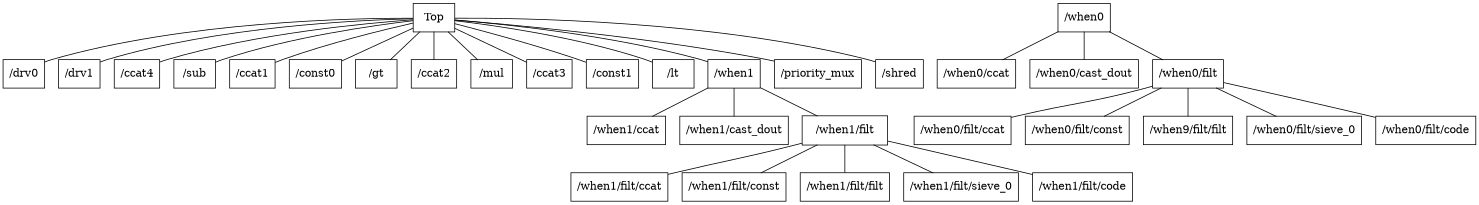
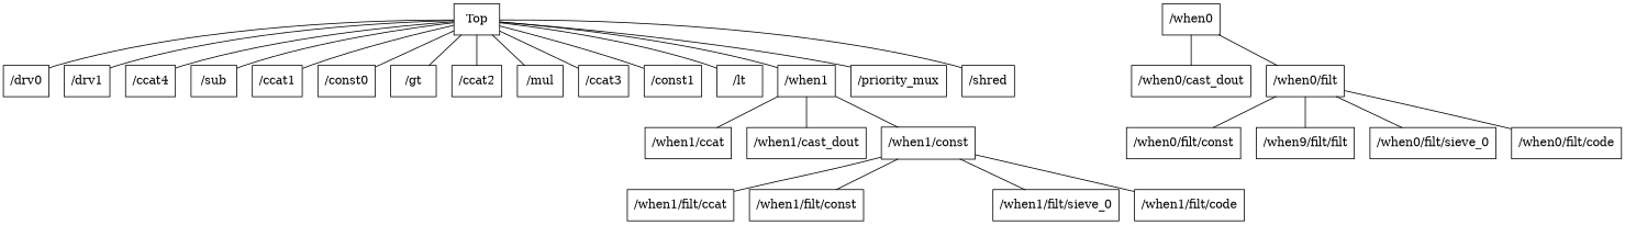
  graph {
    rankdir=TB
    node [shape=record]
    n1 [label=Top]
    n2 [label="/drv0"]
    n3 [label="/drv1"]
    n4 [label="/ccat4"]
    n5 [label="/sub"]
    n6 [label="/ccat1"]
    n7 [label="/const0"]
    n8 [label="/gt"]
    n9 [label="/ccat2"]
    n10 [label="/mul"]
    n11 [label="/ccat3"]
    n12 [label="/const1"]
    n13 [label="/lt"]
    n14 [label="/when1"]
    n15 [label="/priority_mux"]
    n16 [label="/shred"]
    n17 [label="/when0"]
-   n18 [label="/when0/ccat"]
    n19 [label="/when0/cast_dout"]
    n20 [label="/when0/filt"]
    n21 [label="/when1/ccat"]
    n22 [label="/when1/cast_dout"]
-   n23 [label="/when1/filt"]
-   n24 [label="/when0/filt/ccat"]
+   n23 [label="/when1/const"]
    n25 [label="/when0/filt/const"]
    n26 [label="/when9/filt/filt"]
    n27 [label="/when0/filt/sieve_0"]
    n28 [label="/when0/filt/code"]
    n29 [label="/when1/filt/ccat"]
    n30 [label="/when1/filt/const"]
-   n31 [label="/when1/filt/filt"]
    n32 [label="/when1/filt/sieve_0"]
    n33 [label="/when1/filt/code"]
    n1 -- n2
    n1 -- n3
    n1 -- n4
    n1 -- n5
    n1 -- n6
    n1 -- n7
    n1 -- n8
    n1 -- n9
    n1 -- n10
    n1 -- n11
    n1 -- n12
    n1 -- n13
    n1 -- n14
    n1 -- n15
    n1 -- n16
    n14 -- n21
    n14 -- n22
    n14 -- n23
-   n17 -- n18
    n17 -- n19
    n17 -- n20
-   n20 -- n24
    n20 -- n25
    n20 -- n26
    n20 -- n27
    n20 -- n28
    n23 -- n29
    n23 -- n30
-   n23 -- n31
    n23 -- n32
    n23 -- n33
  }
